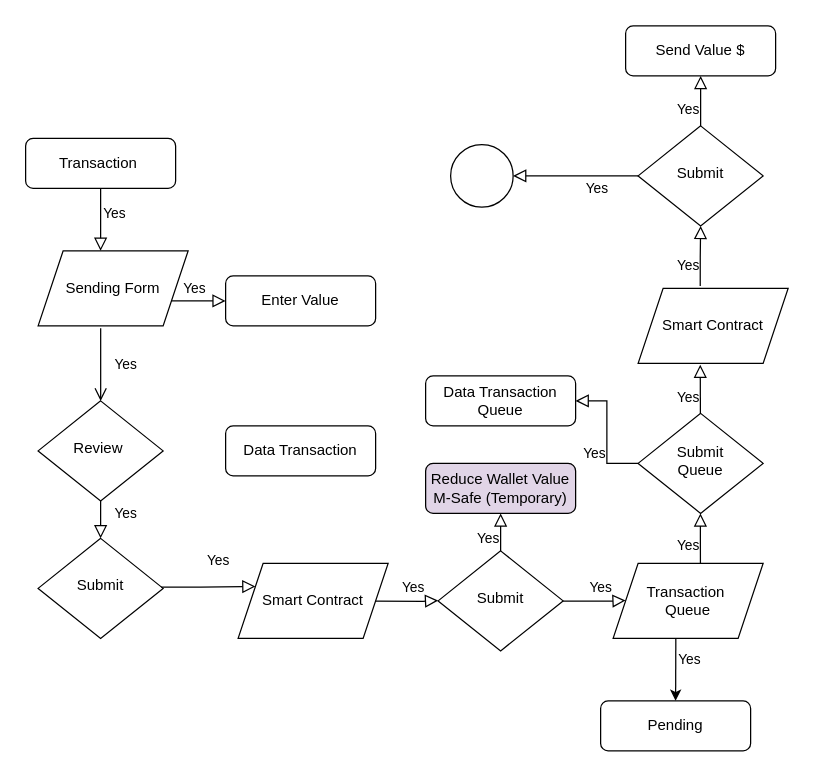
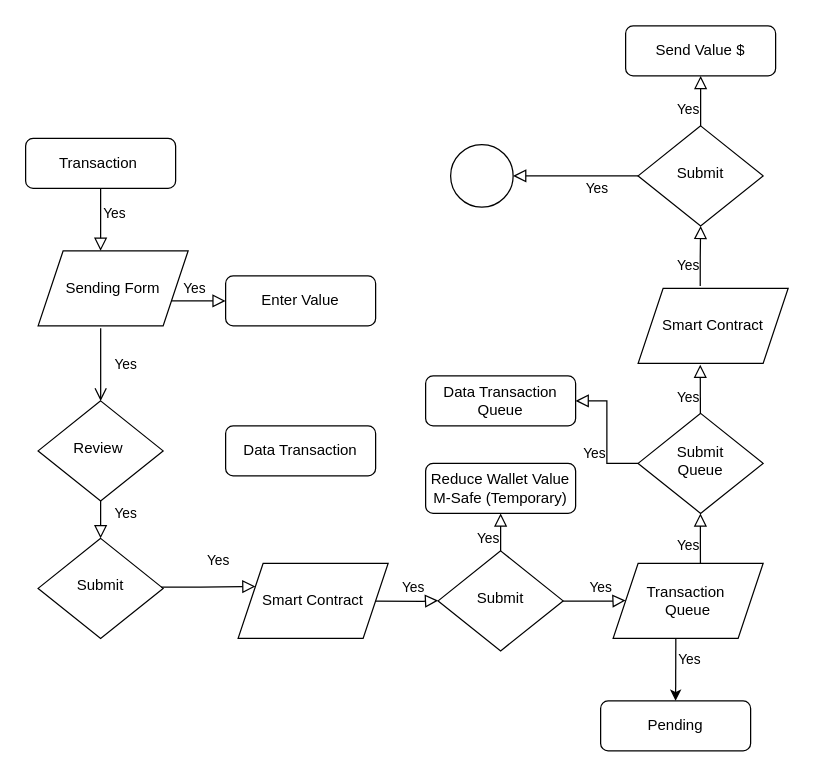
  <mxCell id="0" />
  <mxCell id="1" parent="0" />
  <mxCell id="2" value="" style="rounded=0;html=1;jettySize=auto;orthogonalLoop=1;fontSize=11;endArrow=block;endFill=0;endSize=8;strokeWidth=1;shadow=0;labelBackgroundColor=none;edgeStyle=orthogonalEdgeStyle;" parent="1" source="4" edge="1"><mxGeometry relative="1" as="geometry"><mxPoint x="80" y="200" as="targetPoint" /></mxGeometry></mxCell>
  <mxCell id="3" value="Yes" style="edgeLabel;html=1;align=center;verticalAlign=middle;resizable=0;points=[];" vertex="1" connectable="0" parent="2"><mxGeometry x="-0.256" y="1" relative="1" as="geometry"><mxPoint x="9" as="offset" /></mxGeometry></mxCell>
  <mxCell id="4" value="Transaction&amp;nbsp;" style="rounded=1;whiteSpace=wrap;html=1;fontSize=12;glass=0;strokeWidth=1;shadow=0;" parent="1" vertex="1"><mxGeometry x="20" y="110" width="120" height="40" as="geometry" /></mxCell>
  <mxCell id="5" value="Yes" style="rounded=0;html=1;jettySize=auto;orthogonalLoop=1;fontSize=11;endArrow=open;endFill=0;endSize=8;strokeWidth=1;shadow=0;labelBackgroundColor=none;edgeStyle=orthogonalEdgeStyle;exitX=0.417;exitY=1.033;exitDx=0;exitDy=0;exitPerimeter=0;" parent="1" source="11" target="9" edge="1"><mxGeometry y="20" relative="1" as="geometry"><mxPoint as="offset" /><mxPoint x="80" y="280" as="sourcePoint" /></mxGeometry></mxCell>
  <mxCell id="6" value="Yes" style="edgeStyle=orthogonalEdgeStyle;rounded=0;html=1;jettySize=auto;orthogonalLoop=1;fontSize=11;endArrow=block;endFill=0;endSize=8;strokeWidth=1;shadow=0;labelBackgroundColor=none;" parent="1" target="7" edge="1"><mxGeometry y="10" relative="1" as="geometry"><mxPoint as="offset" /><mxPoint x="130" y="240" as="sourcePoint" /><Array as="points"><mxPoint x="150" y="240" /><mxPoint x="150" y="240" /></Array></mxGeometry></mxCell>
  <mxCell id="7" value="Enter Value" style="rounded=1;whiteSpace=wrap;html=1;fontSize=12;glass=0;strokeWidth=1;shadow=0;" parent="1" vertex="1"><mxGeometry x="180" y="220" width="120" height="40" as="geometry" /></mxCell>
  <mxCell id="8" value="Yes" style="rounded=0;html=1;jettySize=auto;orthogonalLoop=1;fontSize=11;endArrow=block;endFill=0;endSize=8;strokeWidth=1;shadow=0;labelBackgroundColor=none;edgeStyle=orthogonalEdgeStyle;" parent="1" source="9" target="12" edge="1"><mxGeometry x="0.2" y="20" relative="1" as="geometry"><mxPoint as="offset" /></mxGeometry></mxCell>
  <mxCell id="9" value="Review&amp;nbsp;" style="rhombus;whiteSpace=wrap;html=1;shadow=0;fontFamily=Helvetica;fontSize=12;align=center;strokeWidth=1;spacing=6;spacingTop=-4;" parent="1" vertex="1"><mxGeometry x="30" y="320" width="100" height="80" as="geometry" /></mxCell>
  <mxCell id="10" value="Data Transaction" style="rounded=1;whiteSpace=wrap;html=1;fontSize=12;glass=0;strokeWidth=1;shadow=0;" parent="1" vertex="1"><mxGeometry x="180" y="340" width="120" height="40" as="geometry" /></mxCell>
  <mxCell id="11" value="Sending Form" style="shape=parallelogram;perimeter=parallelogramPerimeter;whiteSpace=wrap;html=1;fixedSize=1;" vertex="1" parent="1"><mxGeometry x="30" y="200" width="120" height="60" as="geometry" /></mxCell>
  <mxCell id="12" value="Submit" style="rhombus;whiteSpace=wrap;html=1;shadow=0;fontFamily=Helvetica;fontSize=12;align=center;strokeWidth=1;spacing=6;spacingTop=-4;" vertex="1" parent="1"><mxGeometry x="30" y="430" width="100" height="80" as="geometry" /></mxCell>
  <mxCell id="13" value="Smart Contract" style="shape=parallelogram;perimeter=parallelogramPerimeter;whiteSpace=wrap;html=1;fixedSize=1;" vertex="1" parent="1"><mxGeometry x="190" y="450" width="120" height="60" as="geometry" /></mxCell>
  <mxCell id="14" value="Yes" style="rounded=0;html=1;jettySize=auto;orthogonalLoop=1;fontSize=11;endArrow=block;endFill=0;endSize=8;strokeWidth=1;shadow=0;labelBackgroundColor=none;edgeStyle=orthogonalEdgeStyle;exitX=0.984;exitY=0.487;exitDx=0;exitDy=0;exitPerimeter=0;entryX=0;entryY=0.25;entryDx=0;entryDy=0;" edge="1" parent="1" source="12" target="13"><mxGeometry x="0.2" y="20" relative="1" as="geometry"><mxPoint as="offset" /><mxPoint x="170" y="440" as="sourcePoint" /><mxPoint x="170" y="470" as="targetPoint" /></mxGeometry></mxCell>
  <mxCell id="15" value="Submit" style="rhombus;whiteSpace=wrap;html=1;shadow=0;fontFamily=Helvetica;fontSize=12;align=center;strokeWidth=1;spacing=6;spacingTop=-4;" vertex="1" parent="1"><mxGeometry x="350" y="440" width="100" height="80" as="geometry" /></mxCell>
- <mxCell id="16" value="Reduce Wallet Value&lt;br&gt;M-Safe (Temporary)" style="rounded=1;whiteSpace=wrap;html=1;fontSize=12;glass=0;strokeWidth=1;shadow=0;fillColor=#e1d5e7;" vertex="1" parent="1"><mxGeometry x="340" y="370" width="120" height="40" as="geometry" /></mxCell>
+ <mxCell id="16" value="Reduce Wallet Value&lt;br&gt;M-Safe (Temporary)" style="rounded=1;whiteSpace=wrap;html=1;fontSize=12;glass=0;strokeWidth=1;shadow=0;" vertex="1" parent="1"><mxGeometry x="340" y="370" width="120" height="40" as="geometry" /></mxCell>
  <mxCell id="17" value="Yes" style="rounded=0;html=1;jettySize=auto;orthogonalLoop=1;fontSize=11;endArrow=block;endFill=0;endSize=8;strokeWidth=1;shadow=0;labelBackgroundColor=none;edgeStyle=orthogonalEdgeStyle;exitX=0.984;exitY=0.487;exitDx=0;exitDy=0;exitPerimeter=0;" edge="1" parent="1"><mxGeometry x="0.2" y="11" relative="1" as="geometry"><mxPoint as="offset" /><mxPoint x="300" y="480.25" as="sourcePoint" /><mxPoint x="350" y="479.75" as="targetPoint" /><Array as="points"><mxPoint x="338" y="480.75" /><mxPoint x="375" y="479.75" /></Array></mxGeometry></mxCell>
  <mxCell id="18" value="Yes" style="rounded=0;html=1;jettySize=auto;orthogonalLoop=1;fontSize=11;endArrow=block;endFill=0;endSize=8;strokeWidth=1;shadow=0;labelBackgroundColor=none;edgeStyle=orthogonalEdgeStyle;exitX=0.5;exitY=0;exitDx=0;exitDy=0;entryX=0.5;entryY=1;entryDx=0;entryDy=0;" edge="1" parent="1" source="15" target="16"><mxGeometry x="-0.333" y="10" relative="1" as="geometry"><mxPoint as="offset" /><mxPoint x="375" y="420.5" as="sourcePoint" /><mxPoint x="425" y="420" as="targetPoint" /><Array as="points" /></mxGeometry></mxCell>
  <mxCell id="19" value="Transaction&amp;nbsp;&lt;br&gt;Queue" style="shape=parallelogram;perimeter=parallelogramPerimeter;whiteSpace=wrap;html=1;fixedSize=1;" vertex="1" parent="1"><mxGeometry x="490" y="450" width="120" height="60" as="geometry" /></mxCell>
  <mxCell id="20" value="Pending" style="rounded=1;whiteSpace=wrap;html=1;fontSize=12;glass=0;strokeWidth=1;shadow=0;" vertex="1" parent="1"><mxGeometry x="480" y="560" width="120" height="40" as="geometry" /></mxCell>
  <mxCell id="21" value="" style="endArrow=classic;html=1;rounded=0;exitX=0.418;exitY=0.998;exitDx=0;exitDy=0;exitPerimeter=0;" edge="1" parent="1" source="19"><mxGeometry width="50" height="50" relative="1" as="geometry"><mxPoint x="530" y="560" as="sourcePoint" /><mxPoint x="540" y="560" as="targetPoint" /></mxGeometry></mxCell>
  <mxCell id="22" value="Yes" style="edgeLabel;html=1;align=center;verticalAlign=middle;resizable=0;points=[];" vertex="1" connectable="0" parent="21"><mxGeometry x="-0.333" y="-1" relative="1" as="geometry"><mxPoint x="11" as="offset" /></mxGeometry></mxCell>
  <mxCell id="23" value="Submit&lt;br&gt;Queue" style="rhombus;whiteSpace=wrap;html=1;shadow=0;fontFamily=Helvetica;fontSize=12;align=center;strokeWidth=1;spacing=6;spacingTop=-4;" vertex="1" parent="1"><mxGeometry x="510" y="330" width="100" height="80" as="geometry" /></mxCell>
  <mxCell id="24" value="Smart Contract" style="shape=parallelogram;perimeter=parallelogramPerimeter;whiteSpace=wrap;html=1;fixedSize=1;" vertex="1" parent="1"><mxGeometry x="510" y="230" width="120" height="60" as="geometry" /></mxCell>
  <mxCell id="25" value="Submit" style="rhombus;whiteSpace=wrap;html=1;shadow=0;fontFamily=Helvetica;fontSize=12;align=center;strokeWidth=1;spacing=6;spacingTop=-4;" vertex="1" parent="1"><mxGeometry x="510" y="100" width="100" height="80" as="geometry" /></mxCell>
  <mxCell id="26" value="&lt;span style=&quot;color: rgba(0, 0, 0, 0); font-family: monospace; font-size: 0px; text-align: start;&quot;&gt;dsdd&lt;/span&gt;" style="ellipse;whiteSpace=wrap;html=1;aspect=fixed;" vertex="1" parent="1"><mxGeometry x="360" y="115" width="50" height="50" as="geometry" /></mxCell>
  <mxCell id="27" value="Send Value $" style="rounded=1;whiteSpace=wrap;html=1;fontSize=12;glass=0;strokeWidth=1;shadow=0;" vertex="1" parent="1"><mxGeometry x="500" y="20" width="120" height="40" as="geometry" /></mxCell>
  <mxCell id="28" value="Data Transaction Queue" style="rounded=1;whiteSpace=wrap;html=1;fontSize=12;glass=0;strokeWidth=1;shadow=0;" vertex="1" parent="1"><mxGeometry x="340" y="300" width="120" height="40" as="geometry" /></mxCell>
  <mxCell id="29" value="Yes" style="rounded=0;html=1;jettySize=auto;orthogonalLoop=1;fontSize=11;endArrow=block;endFill=0;endSize=8;strokeWidth=1;shadow=0;labelBackgroundColor=none;edgeStyle=orthogonalEdgeStyle;exitX=0.984;exitY=0.487;exitDx=0;exitDy=0;exitPerimeter=0;" edge="1" parent="1"><mxGeometry x="0.2" y="11" relative="1" as="geometry"><mxPoint as="offset" /><mxPoint x="450" y="480.21" as="sourcePoint" /><mxPoint x="500" y="479.71" as="targetPoint" /><Array as="points"><mxPoint x="488" y="480.71" /><mxPoint x="525" y="479.71" /></Array></mxGeometry></mxCell>
  <mxCell id="30" value="Yes" style="rounded=0;html=1;jettySize=auto;orthogonalLoop=1;fontSize=11;endArrow=block;endFill=0;endSize=8;strokeWidth=1;shadow=0;labelBackgroundColor=none;edgeStyle=orthogonalEdgeStyle;exitX=0.582;exitY=0;exitDx=0;exitDy=0;entryX=0.5;entryY=1;entryDx=0;entryDy=0;exitPerimeter=0;" edge="1" parent="1" source="19"><mxGeometry x="-0.333" y="10" relative="1" as="geometry"><mxPoint as="offset" /><mxPoint x="559.83" y="440" as="sourcePoint" /><mxPoint x="559.83" y="410" as="targetPoint" /><Array as="points" /></mxGeometry></mxCell>
  <mxCell id="31" value="Yes" style="rounded=0;html=1;jettySize=auto;orthogonalLoop=1;fontSize=11;endArrow=block;endFill=0;endSize=8;strokeWidth=1;shadow=0;labelBackgroundColor=none;edgeStyle=orthogonalEdgeStyle;exitX=0.5;exitY=0;exitDx=0;exitDy=0;entryX=0.414;entryY=1.017;entryDx=0;entryDy=0;entryPerimeter=0;" edge="1" parent="1" target="24"><mxGeometry x="-0.333" y="10" relative="1" as="geometry"><mxPoint as="offset" /><mxPoint x="559.83" y="330" as="sourcePoint" /><mxPoint x="559.83" y="300" as="targetPoint" /><Array as="points" /></mxGeometry></mxCell>
  <mxCell id="32" value="Yes" style="rounded=0;html=1;jettySize=auto;orthogonalLoop=1;fontSize=11;endArrow=block;endFill=0;endSize=8;strokeWidth=1;shadow=0;labelBackgroundColor=none;edgeStyle=orthogonalEdgeStyle;exitX=0.414;exitY=-0.033;exitDx=0;exitDy=0;entryX=0.5;entryY=1;entryDx=0;entryDy=0;exitPerimeter=0;" edge="1" parent="1" source="24" target="25"><mxGeometry x="-0.333" y="10" relative="1" as="geometry"><mxPoint as="offset" /><mxPoint x="559.98" y="218.98" as="sourcePoint" /><mxPoint x="559.83" y="180" as="targetPoint" /><Array as="points" /></mxGeometry></mxCell>
  <mxCell id="33" value="Yes" style="rounded=0;html=1;jettySize=auto;orthogonalLoop=1;fontSize=11;endArrow=block;endFill=0;endSize=8;strokeWidth=1;shadow=0;labelBackgroundColor=none;edgeStyle=orthogonalEdgeStyle;exitX=0.5;exitY=0;exitDx=0;exitDy=0;entryX=0.5;entryY=1;entryDx=0;entryDy=0;" edge="1" parent="1" source="25" target="27"><mxGeometry x="-0.333" y="10" relative="1" as="geometry"><mxPoint as="offset" /><mxPoint x="559.98" y="98.98" as="sourcePoint" /><mxPoint x="559.83" y="60" as="targetPoint" /><Array as="points" /></mxGeometry></mxCell>
  <mxCell id="34" value="Yes" style="rounded=0;html=1;jettySize=auto;orthogonalLoop=1;fontSize=11;endArrow=block;endFill=0;endSize=8;strokeWidth=1;shadow=0;labelBackgroundColor=none;edgeStyle=orthogonalEdgeStyle;exitX=0;exitY=0.5;exitDx=0;exitDy=0;entryX=1;entryY=0.5;entryDx=0;entryDy=0;" edge="1" parent="1" source="25" target="26"><mxGeometry x="-0.333" y="10" relative="1" as="geometry"><mxPoint as="offset" /><mxPoint x="490" y="140" as="sourcePoint" /><mxPoint x="490" y="100" as="targetPoint" /><Array as="points" /></mxGeometry></mxCell>
  <mxCell id="35" value="Yes" style="rounded=0;html=1;jettySize=auto;orthogonalLoop=1;fontSize=11;endArrow=block;endFill=0;endSize=8;strokeWidth=1;shadow=0;labelBackgroundColor=none;edgeStyle=orthogonalEdgeStyle;exitX=0;exitY=0.5;exitDx=0;exitDy=0;entryX=1;entryY=0.5;entryDx=0;entryDy=0;" edge="1" parent="1" source="23" target="28"><mxGeometry x="-0.333" y="10" relative="1" as="geometry"><mxPoint as="offset" /><mxPoint x="490.15" y="358.98" as="sourcePoint" /><mxPoint x="490" y="320" as="targetPoint" /><Array as="points" /></mxGeometry></mxCell>
